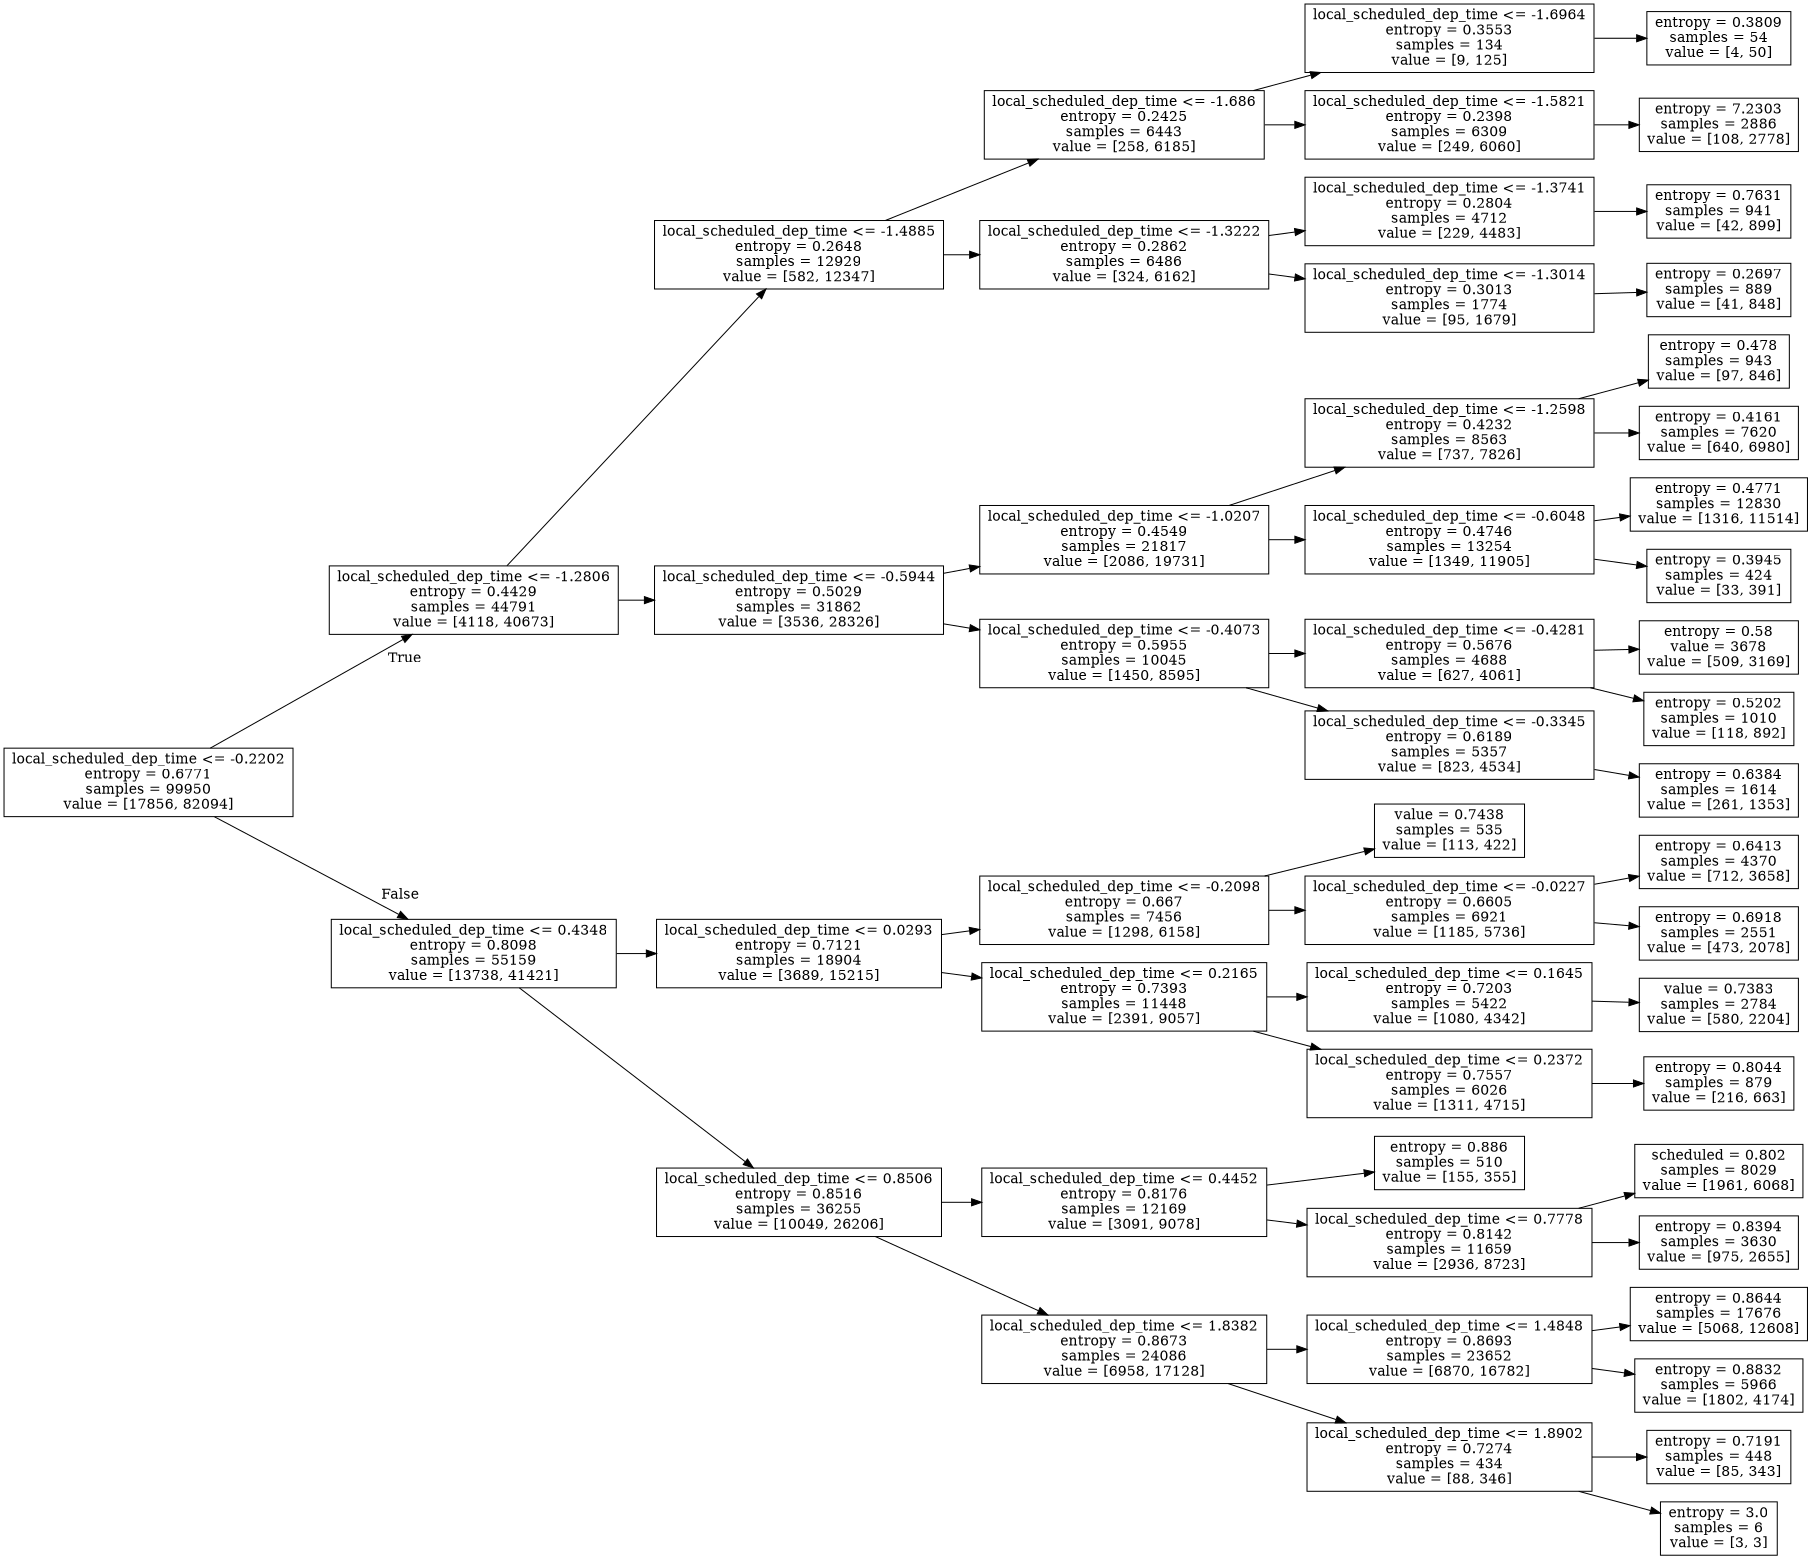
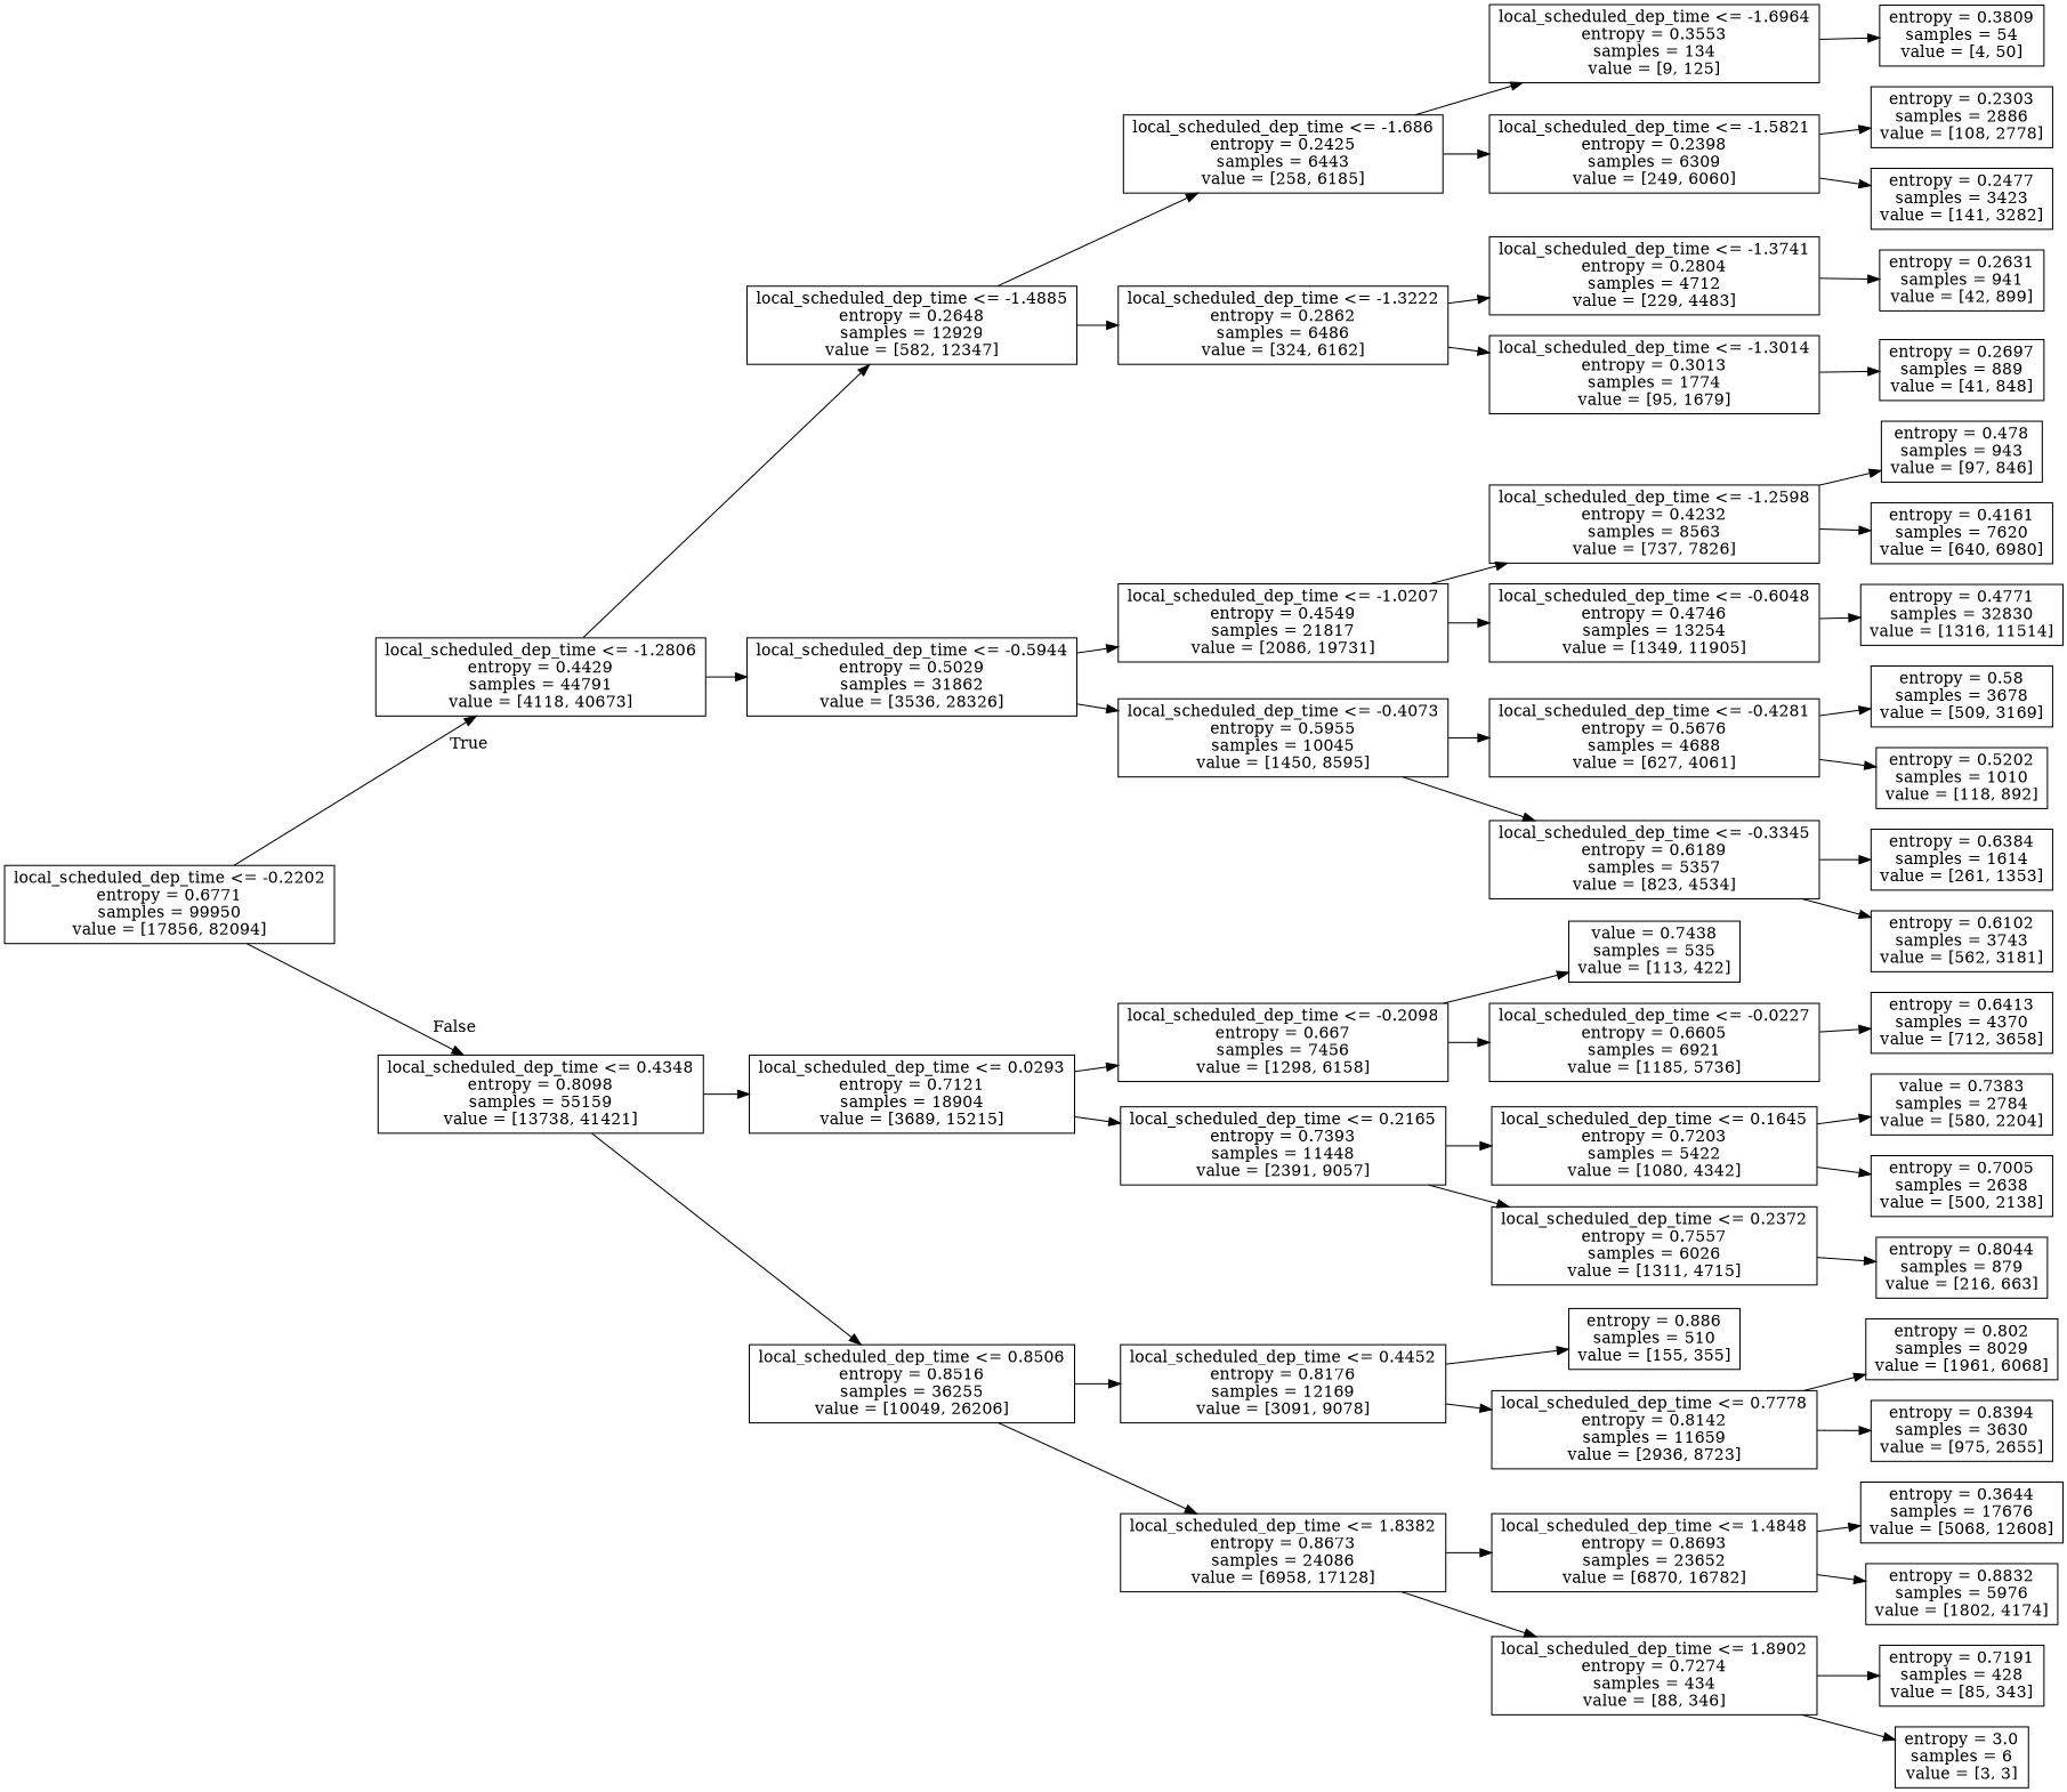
  digraph {
    rankdir=LR
    node [shape=box]
    n1 [label="local_scheduled_dep_time <= -0.2202\nentropy = 0.6771\nsamples = 99950\nvalue = [17856, 82094]"]
    n2 [label="local_scheduled_dep_time <= -1.2806\nentropy = 0.4429\nsamples = 44791\nvalue = [4118, 40673]"]
    n3 [label="local_scheduled_dep_time <= 0.4348\nentropy = 0.8098\nsamples = 55159\nvalue = [13738, 41421]"]
    n4 [label="local_scheduled_dep_time <= -1.4885\nentropy = 0.2648\nsamples = 12929\nvalue = [582, 12347]"]
    n5 [label="local_scheduled_dep_time <= -0.5944\nentropy = 0.5029\nsamples = 31862\nvalue = [3536, 28326]"]
    n6 [label="local_scheduled_dep_time <= 0.0293\nentropy = 0.7121\nsamples = 18904\nvalue = [3689, 15215]"]
    n7 [label="local_scheduled_dep_time <= 0.8506\nentropy = 0.8516\nsamples = 36255\nvalue = [10049, 26206]"]
    n8 [label="local_scheduled_dep_time <= -1.686\nentropy = 0.2425\nsamples = 6443\nvalue = [258, 6185]"]
    n9 [label="local_scheduled_dep_time <= -1.3222\nentropy = 0.2862\nsamples = 6486\nvalue = [324, 6162]"]
    n10 [label="local_scheduled_dep_time <= -1.0207\nentropy = 0.4549\nsamples = 21817\nvalue = [2086, 19731]"]
    n11 [label="local_scheduled_dep_time <= -0.4073\nentropy = 0.5955\nsamples = 10045\nvalue = [1450, 8595]"]
    n12 [label="local_scheduled_dep_time <= -1.6964\nentropy = 0.3553\nsamples = 134\nvalue = [9, 125]"]
    n13 [label="local_scheduled_dep_time <= -1.5821\nentropy = 0.2398\nsamples = 6309\nvalue = [249, 6060]"]
    n14 [label="local_scheduled_dep_time <= -1.3741\nentropy = 0.2804\nsamples = 4712\nvalue = [229, 4483]"]
    n15 [label="local_scheduled_dep_time <= -1.3014\nentropy = 0.3013\nsamples = 1774\nvalue = [95, 1679]"]
    n16 [label="entropy = 0.3809\nsamples = 54\nvalue = [4, 50]"]
-   n17 [label="entropy = 7.2303\nsamples = 2886\nvalue = [108, 2778]"]
-   n19 [label="entropy = 0.7631\nsamples = 941\nvalue = [42, 899]"]
+   n17 [label="entropy = 0.2303\nsamples = 2886\nvalue = [108, 2778]"]
+   n18 [label="entropy = 0.2477\nsamples = 3423\nvalue = [141, 3282]"]
+   n19 [label="entropy = 0.2631\nsamples = 941\nvalue = [42, 899]"]
    n20 [label="entropy = 0.2697\nsamples = 889\nvalue = [41, 848]"]
    n21 [label="local_scheduled_dep_time <= -1.2598\nentropy = 0.4232\nsamples = 8563\nvalue = [737, 7826]"]
    n22 [label="local_scheduled_dep_time <= -0.6048\nentropy = 0.4746\nsamples = 13254\nvalue = [1349, 11905]"]
    n23 [label="local_scheduled_dep_time <= -0.4281\nentropy = 0.5676\nsamples = 4688\nvalue = [627, 4061]"]
    n24 [label="local_scheduled_dep_time <= -0.3345\nentropy = 0.6189\nsamples = 5357\nvalue = [823, 4534]"]
    n25 [label="entropy = 0.478\nsamples = 943\nvalue = [97, 846]"]
    n26 [label="entropy = 0.4161\nsamples = 7620\nvalue = [640, 6980]"]
-   n27 [label="entropy = 0.4771\nsamples = 12830\nvalue = [1316, 11514]"]
-   n28 [label="entropy = 0.3945\nsamples = 424\nvalue = [33, 391]"]
-   n29 [label="entropy = 0.58\nvalue = 3678\nvalue = [509, 3169]"]
+   n27 [label="entropy = 0.4771\nsamples = 32830\nvalue = [1316, 11514]"]
+   n29 [label="entropy = 0.58\nsamples = 3678\nvalue = [509, 3169]"]
    n30 [label="entropy = 0.5202\nsamples = 1010\nvalue = [118, 892]"]
    n31 [label="entropy = 0.6384\nsamples = 1614\nvalue = [261, 1353]"]
+   n32 [label="entropy = 0.6102\nsamples = 3743\nvalue = [562, 3181]"]
    n33 [label="local_scheduled_dep_time <= -0.2098\nentropy = 0.667\nsamples = 7456\nvalue = [1298, 6158]"]
    n34 [label="local_scheduled_dep_time <= 0.2165\nentropy = 0.7393\nsamples = 11448\nvalue = [2391, 9057]"]
    n35 [label="local_scheduled_dep_time <= 0.4452\nentropy = 0.8176\nsamples = 12169\nvalue = [3091, 9078]"]
    n36 [label="local_scheduled_dep_time <= 1.8382\nentropy = 0.8673\nsamples = 24086\nvalue = [6958, 17128]"]
    n37 [label="value = 0.7438\nsamples = 535\nvalue = [113, 422]"]
    n38 [label="local_scheduled_dep_time <= -0.0227\nentropy = 0.6605\nsamples = 6921\nvalue = [1185, 5736]"]
    n39 [label="local_scheduled_dep_time <= 0.1645\nentropy = 0.7203\nsamples = 5422\nvalue = [1080, 4342]"]
    n40 [label="local_scheduled_dep_time <= 0.2372\nentropy = 0.7557\nsamples = 6026\nvalue = [1311, 4715]"]
    n41 [label="entropy = 0.6413\nsamples = 4370\nvalue = [712, 3658]"]
-   n42 [label="entropy = 0.6918\nsamples = 2551\nvalue = [473, 2078]"]
    n43 [label="value = 0.7383\nsamples = 2784\nvalue = [580, 2204]"]
+   n44 [label="entropy = 0.7005\nsamples = 2638\nvalue = [500, 2138]"]
    n45 [label="entropy = 0.8044\nsamples = 879\nvalue = [216, 663]"]
    n46 [label="entropy = 0.886\nsamples = 510\nvalue = [155, 355]"]
    n47 [label="local_scheduled_dep_time <= 0.7778\nentropy = 0.8142\nsamples = 11659\nvalue = [2936, 8723]"]
    n48 [label="local_scheduled_dep_time <= 1.4848\nentropy = 0.8693\nsamples = 23652\nvalue = [6870, 16782]"]
    n49 [label="local_scheduled_dep_time <= 1.8902\nentropy = 0.7274\nsamples = 434\nvalue = [88, 346]"]
-   n50 [label="scheduled = 0.802\nsamples = 8029\nvalue = [1961, 6068]"]
+   n50 [label="entropy = 0.802\nsamples = 8029\nvalue = [1961, 6068]"]
    n51 [label="entropy = 0.8394\nsamples = 3630\nvalue = [975, 2655]"]
-   n52 [label="entropy = 0.8644\nsamples = 17676\nvalue = [5068, 12608]"]
-   n53 [label="entropy = 0.8832\nsamples = 5966\nvalue = [1802, 4174]"]
-   n54 [label="entropy = 0.7191\nsamples = 448\nvalue = [85, 343]"]
+   n52 [label="entropy = 0.3644\nsamples = 17676\nvalue = [5068, 12608]"]
+   n53 [label="entropy = 0.8832\nsamples = 5976\nvalue = [1802, 4174]"]
+   n54 [label="entropy = 0.7191\nsamples = 428\nvalue = [85, 343]"]
    n55 [label="entropy = 3.0\nsamples = 6\nvalue = [3, 3]"]
    n1 -> n2 [headlabel=True labelangle=45 labeldistance=2.5]
    n1 -> n3 [headlabel=False labelangle=-45 labeldistance=2.5]
    n2 -> n4
    n2 -> n5
    n3 -> n6
    n3 -> n7
    n4 -> n8
    n4 -> n9
    n5 -> n10
    n5 -> n11
    n6 -> n33
    n6 -> n34
    n7 -> n35
    n7 -> n36
    n8 -> n12
    n8 -> n13
    n9 -> n14
    n9 -> n15
    n10 -> n21
    n10 -> n22
    n11 -> n23
    n11 -> n24
    n12 -> n16
    n13 -> n17
+   n13 -> n18
    n14 -> n19
    n15 -> n20
    n21 -> n25
    n21 -> n26
    n22 -> n27
-   n22 -> n28
    n23 -> n29
    n23 -> n30
    n24 -> n31
+   n24 -> n32
    n33 -> n37
    n33 -> n38
    n34 -> n39
    n34 -> n40
    n35 -> n46
    n35 -> n47
    n36 -> n48
    n36 -> n49
    n38 -> n41
-   n38 -> n42
    n39 -> n43
+   n39 -> n44
    n40 -> n45
    n47 -> n50
    n47 -> n51
    n48 -> n52
    n48 -> n53
    n49 -> n54
    n49 -> n55
  }
